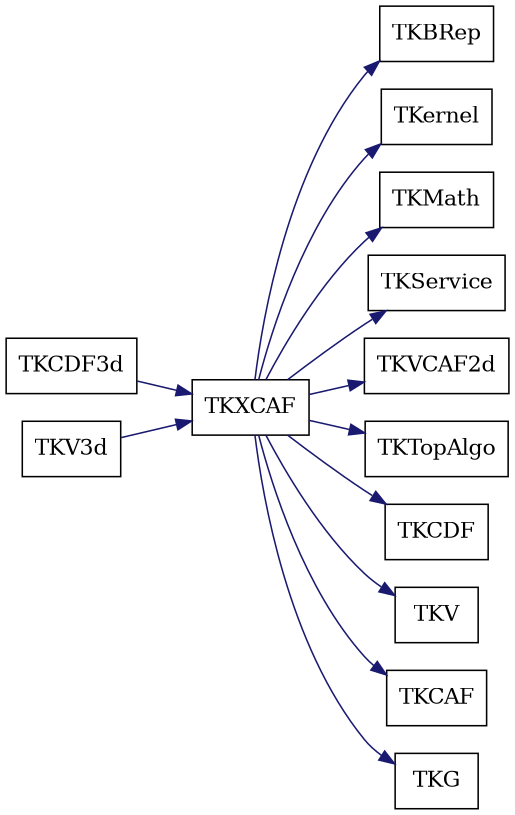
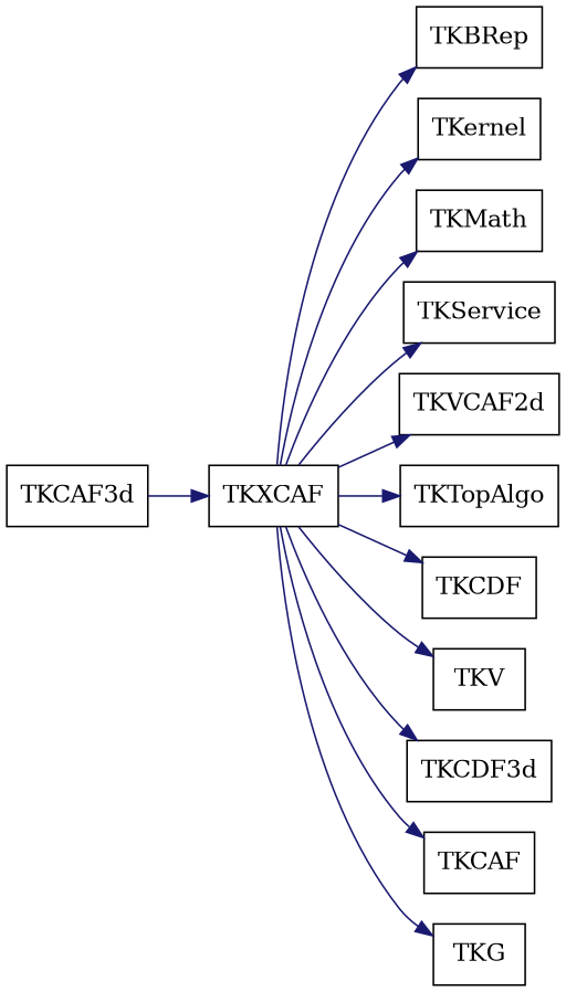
  digraph {
    aspect=1
    rankdir=LR
    node [shape=box]
    edge [color=midnightblue style=solid]
    TKXCAF
    TKBRep
    TKernel
    TKMath
    TKService
    n6 [label=TKVCAF2d]
    TKTopAlgo
    TKCDF
    n9 [label=TKV]
    n10 [label=TKCDF3d]
    TKCAF
    n12 [label=TKG]
-   TKV3d
+   TKV3d [label=TKCAF3d]
    TKXCAF -> TKBRep
    TKXCAF -> TKernel
    TKXCAF -> TKMath
    TKXCAF -> TKService
    TKXCAF -> n6
    TKXCAF -> TKTopAlgo
    TKXCAF -> TKCDF
    TKXCAF -> n9
-   n10 -> TKXCAF
+   TKXCAF -> n10
    TKXCAF -> TKCAF
    TKXCAF -> n12
    TKV3d -> TKXCAF
  }
